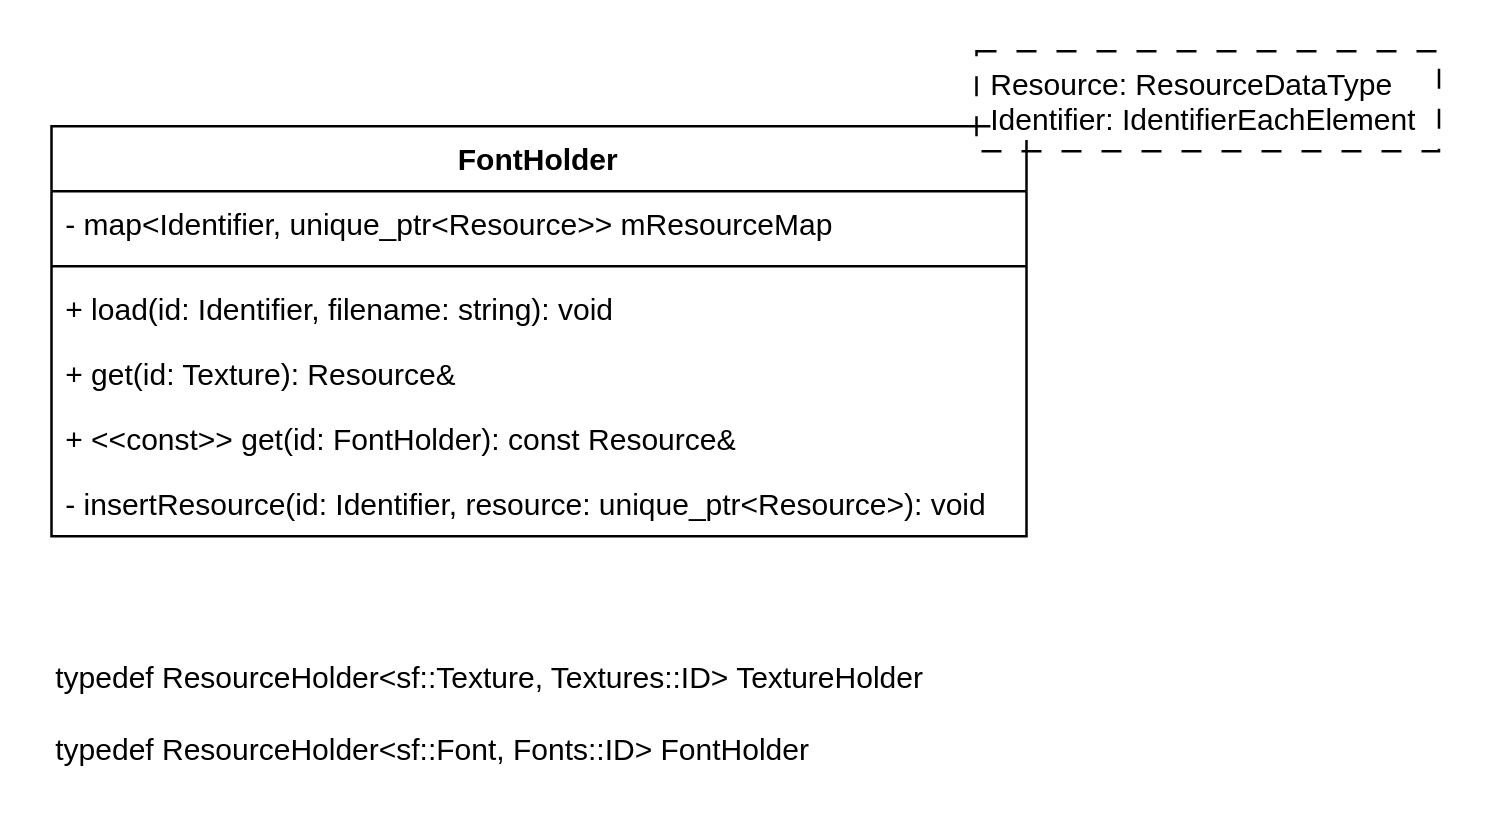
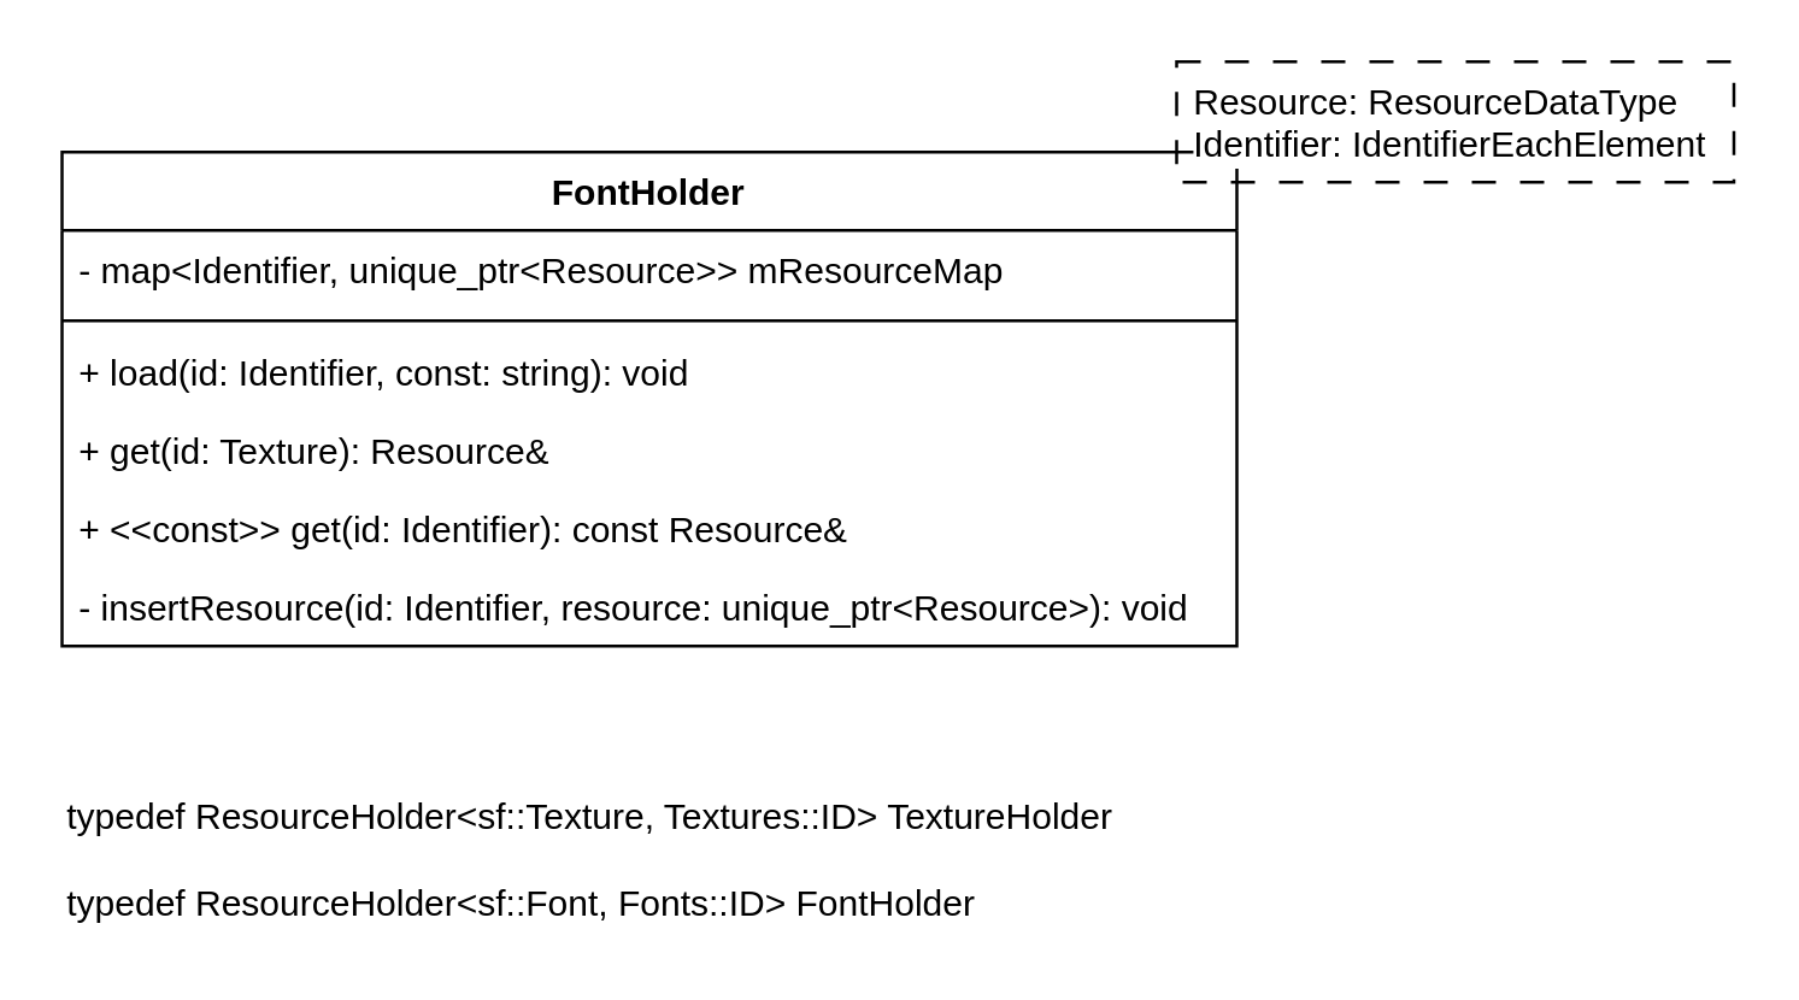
  <mxCell id="0" />
  <mxCell id="1" parent="0" />
  <mxCell id="2" value="FontHolder" style="swimlane;fontStyle=1;align=center;verticalAlign=top;childLayout=stackLayout;horizontal=1;startSize=26;horizontalStack=0;resizeParent=1;resizeParentMax=0;resizeLast=0;collapsible=1;marginBottom=0;whiteSpace=wrap;html=1;" vertex="1" parent="1"><mxGeometry x="20" y="50" width="390" height="164" as="geometry" /></mxCell>
  <mxCell id="3" value="- map&amp;lt;Identifier, unique_ptr&amp;lt;Resource&amp;gt;&amp;gt; mResourceMap" style="text;strokeColor=none;fillColor=none;align=left;verticalAlign=top;spacingLeft=4;spacingRight=4;overflow=hidden;rotatable=0;points=[[0,0.5],[1,0.5]];portConstraint=eastwest;whiteSpace=wrap;html=1;" vertex="1" parent="2"><mxGeometry y="26" width="390" height="26" as="geometry" /></mxCell>
  <mxCell id="4" value="" style="line;strokeWidth=1;fillColor=none;align=left;verticalAlign=middle;spacingTop=-1;spacingLeft=3;spacingRight=3;rotatable=0;labelPosition=right;points=[];portConstraint=eastwest;strokeColor=inherit;" vertex="1" parent="2"><mxGeometry y="52" width="390" height="8" as="geometry" /></mxCell>
- <mxCell id="5" value="+ load(id: Identifier, filename: string): void" style="text;strokeColor=none;fillColor=none;align=left;verticalAlign=top;spacingLeft=4;spacingRight=4;overflow=hidden;rotatable=0;points=[[0,0.5],[1,0.5]];portConstraint=eastwest;whiteSpace=wrap;html=1;" vertex="1" parent="2"><mxGeometry y="60" width="390" height="26" as="geometry" /></mxCell>
+ <mxCell id="5" value="+ load(id: Identifier, const: string): void" style="text;strokeColor=none;fillColor=none;align=left;verticalAlign=top;spacingLeft=4;spacingRight=4;overflow=hidden;rotatable=0;points=[[0,0.5],[1,0.5]];portConstraint=eastwest;whiteSpace=wrap;html=1;" vertex="1" parent="2"><mxGeometry y="60" width="390" height="26" as="geometry" /></mxCell>
  <mxCell id="6" value="+ get(id: Texture): Resource&amp;amp;" style="text;strokeColor=none;fillColor=none;align=left;verticalAlign=top;spacingLeft=4;spacingRight=4;overflow=hidden;rotatable=0;points=[[0,0.5],[1,0.5]];portConstraint=eastwest;whiteSpace=wrap;html=1;" vertex="1" parent="2"><mxGeometry y="86" width="390" height="26" as="geometry" /></mxCell>
- <mxCell id="7" value="+ &amp;lt;&amp;lt;const&amp;gt;&amp;gt; get(id: FontHolder): const Resource&amp;amp;" style="text;strokeColor=none;fillColor=none;align=left;verticalAlign=top;spacingLeft=4;spacingRight=4;overflow=hidden;rotatable=0;points=[[0,0.5],[1,0.5]];portConstraint=eastwest;whiteSpace=wrap;html=1;" vertex="1" parent="2"><mxGeometry y="112" width="390" height="26" as="geometry" /></mxCell>
+ <mxCell id="7" value="+ &amp;lt;&amp;lt;const&amp;gt;&amp;gt; get(id: Identifier): const Resource&amp;amp;" style="text;strokeColor=none;fillColor=none;align=left;verticalAlign=top;spacingLeft=4;spacingRight=4;overflow=hidden;rotatable=0;points=[[0,0.5],[1,0.5]];portConstraint=eastwest;whiteSpace=wrap;html=1;" vertex="1" parent="2"><mxGeometry y="112" width="390" height="26" as="geometry" /></mxCell>
  <mxCell id="8" value="- insertResource(id: Identifier, resource: unique_ptr&amp;lt;Resource&amp;gt;): void" style="text;strokeColor=none;fillColor=none;align=left;verticalAlign=top;spacingLeft=4;spacingRight=4;overflow=hidden;rotatable=0;points=[[0,0.5],[1,0.5]];portConstraint=eastwest;whiteSpace=wrap;html=1;" vertex="1" parent="2"><mxGeometry y="138" width="390" height="26" as="geometry" /></mxCell>
  <mxCell id="9" value="Resource: ResourceDataType&lt;br&gt;Identifier: IdentifierEachElement" style="text;strokeColor=default;fillColor=none;align=left;verticalAlign=top;spacingLeft=4;spacingRight=4;overflow=hidden;rotatable=0;points=[[0,0.5],[1,0.5]];portConstraint=eastwest;whiteSpace=wrap;html=1;dashed=1;dashPattern=8 8;labelBackgroundColor=default;" vertex="1" parent="1"><mxGeometry x="390" y="20" width="185" height="40" as="geometry" /></mxCell>
  <mxCell id="10" value="typedef ResourceHolder&amp;lt;sf::Texture, Textures::ID&amp;gt; TextureHolder&lt;br&gt;&lt;br&gt;typedef ResourceHolder&amp;lt;sf::Font, Fonts::ID&amp;gt; FontHolder" style="text;html=1;strokeColor=none;fillColor=none;align=left;verticalAlign=middle;whiteSpace=wrap;rounded=0;" vertex="1" parent="1"><mxGeometry x="20" y="260" width="400" height="50" as="geometry" /></mxCell>
  <mxCell id="11" style="edgeStyle=orthogonalEdgeStyle;rounded=0;orthogonalLoop=1;jettySize=auto;html=1;exitX=0.5;exitY=1;exitDx=0;exitDy=0;" edge="1" parent="1" source="10" target="10"><mxGeometry relative="1" as="geometry" /></mxCell>
